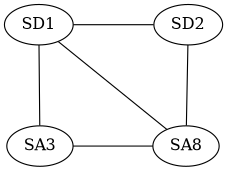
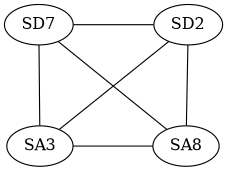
  graph {
    nodesep=1.0
    ranksep=1.0
    n1 [label=SA3]
    n2 [label=SA8]
-   SD1
+   SD1 [label=SD7]
    SD2
    subgraph sub_1 {
      rank=same
      n1
      n2
    }
    subgraph sub_2 {
      rank=same
      SD1
      SD2
    }
    n1 -- n2
    SD1 -- n1
    SD1 -- n2
    SD1 -- SD2
+   SD2 -- n1
    SD2 -- n2
  }
